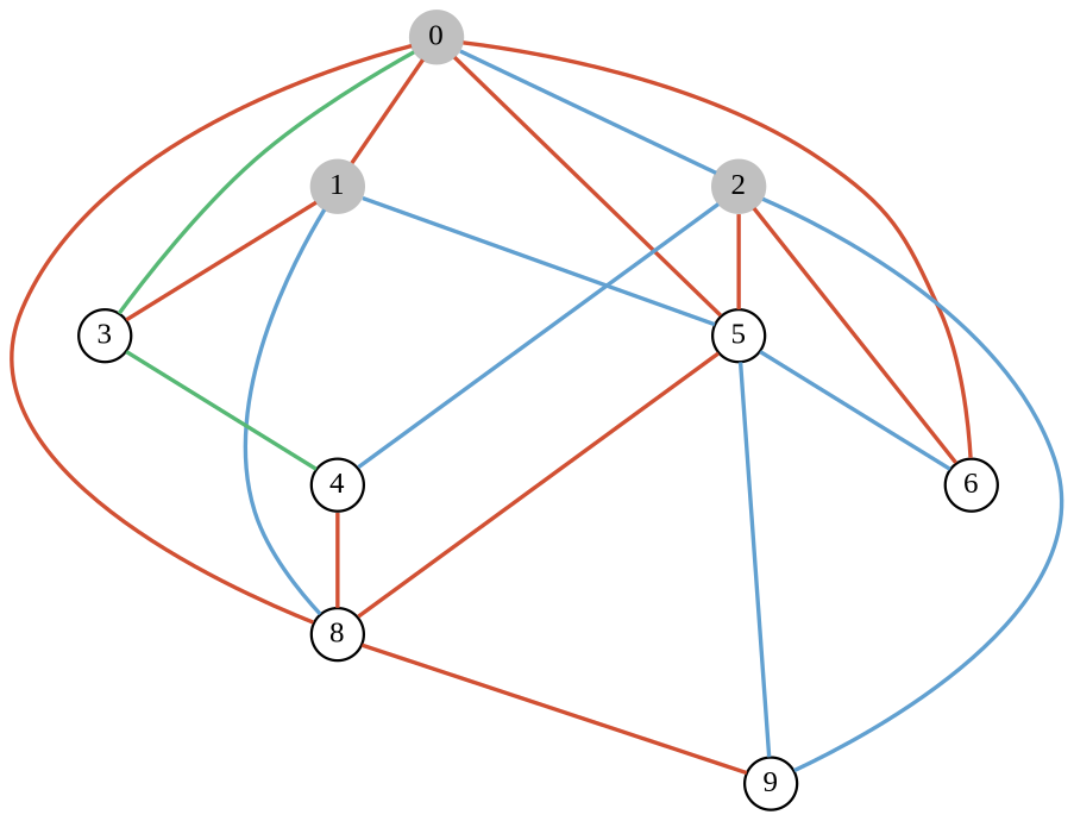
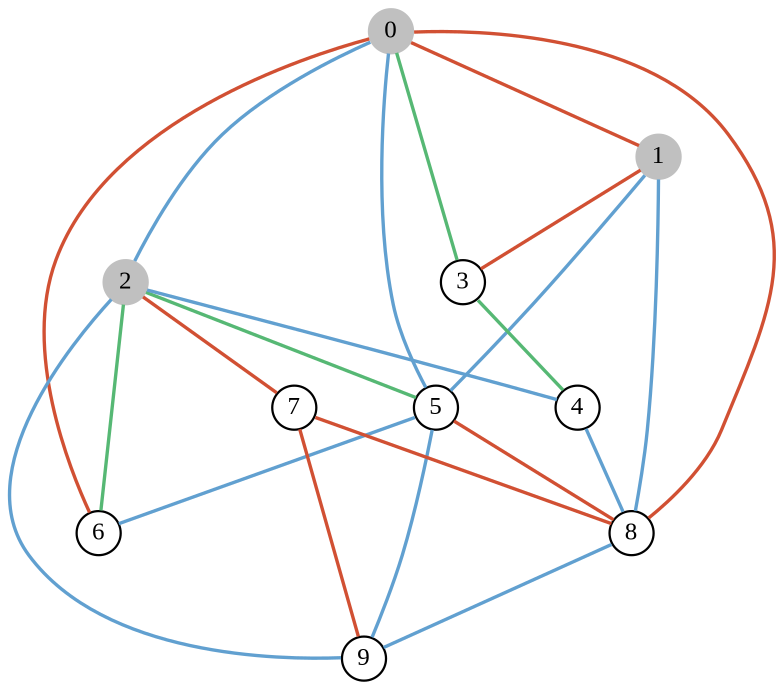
  graph {
    fontname="Liberation Serif"
    nodesep=0.6
    splines=true
    node [fontname="Liberation Serif" fontsize=11 margin=0.02 shape=circle]
    edge [color="#61a0d0" fontname="Liberation Serif" penwidth=1.5]
    n1 [color=gray height=.15 label=0 style=filled]
    n2 [color=gray height=.15 label=1 style=filled]
    n3 [color=gray height=.15 label=2 style=filled]
    n4 [height=.15 label=3]
    n5 [height=.15 label=5]
    n6 [height=.15 label=6]
    n7 [height=.15 label=8]
    n8 [height=.15 label=4]
+   n9 [height=.15 label=7]
    n10 [height=.15 label=9]
    n1 -- n2 [color="#d15033"]
    n1 -- n3
    n1 -- n4 [color="#56b874"]
-   n1 -- n5 [color="#d15033"]
+   n1 -- n5
    n1 -- n6 [color="#d15033"]
    n1 -- n7 [color="#d15033"]
    n2 -- n4 [color="#d15033"]
    n2 -- n5
    n2 -- n7
-   n3 -- n5 [color="#d15033"]
-   n3 -- n6 [color="#d15033"]
+   n3 -- n5 [color="#56b874"]
+   n3 -- n6 [color="#56b874"]
    n3 -- n8
+   n3 -- n9 [color="#d15033"]
    n3 -- n10
    n4 -- n8 [color="#56b874"]
    n5 -- n6
    n5 -- n7 [color="#d15033"]
    n5 -- n10
-   n7 -- n10 [color="#d15033"]
-   n8 -- n7 [color="#d15033"]
+   n7 -- n10
+   n8 -- n7
+   n9 -- n7 [color="#d15033"]
+   n9 -- n10 [color="#d15033"]
  }
